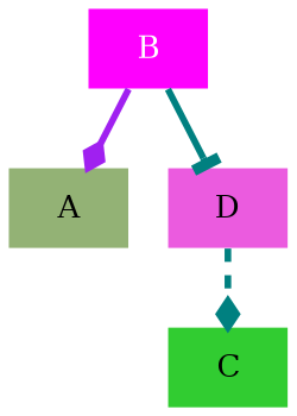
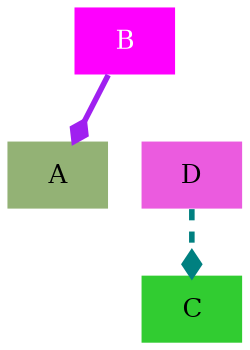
  strict digraph {
    nodesep=0.25
    rankdir=TB
    ranksep=0.5
    node [shape=plaintext style=filled]
    edge [arrowhead=diamond color=teal penwidth=3.0 weight=2.]
    n1 [fillcolor="#93b275" label=<         <TABLE BORDER="0" CELLBORDER="0" CELLSPACING="0" CELLPADDING="0">           <TR>             <TD><FONT COLOR="#000000">A</FONT></TD>           </TR>         </TABLE>         >]
    n2 [fillcolor="#fe00fe" label=<         <TABLE BORDER="0" CELLBORDER="0" CELLSPACING="0" CELLPADDING="0">           <TR>             <TD><FONT COLOR="#ffffff">B</FONT></TD>           </TR>         </TABLE>         >]
    n3 [fillcolor="#eb5bdf" label=<         <TABLE BORDER="0" CELLBORDER="0" CELLSPACING="0" CELLPADDING="0">           <TR>             <TD><FONT COLOR="#000000">D</FONT></TD>           </TR>         </TABLE>         >]
    n4 [fillcolor="#31cc31" label=<         <TABLE BORDER="0" CELLBORDER="0" CELLSPACING="0" CELLPADDING="0">           <TR>             <TD><FONT COLOR="#000000">C</FONT></TD>           </TR>         </TABLE>         >]
    n2 -> n1 [color=purple style=solid]
-   n2 -> n3 [arrowhead=tee style=bold]
    n3 -> n4 [style=dashed]
  }
